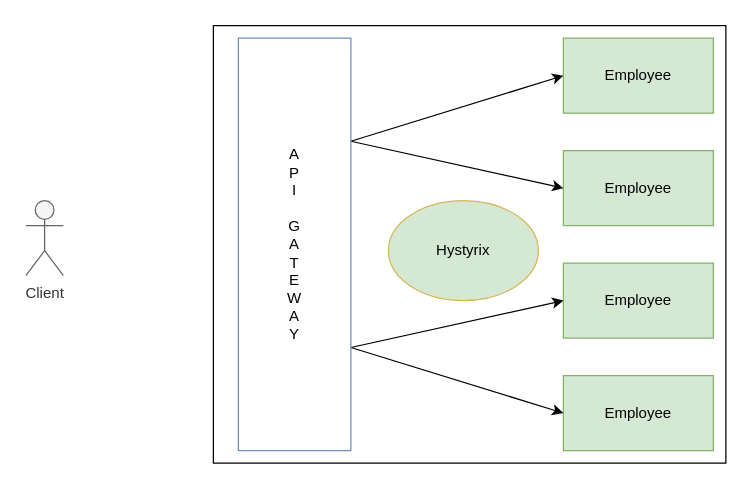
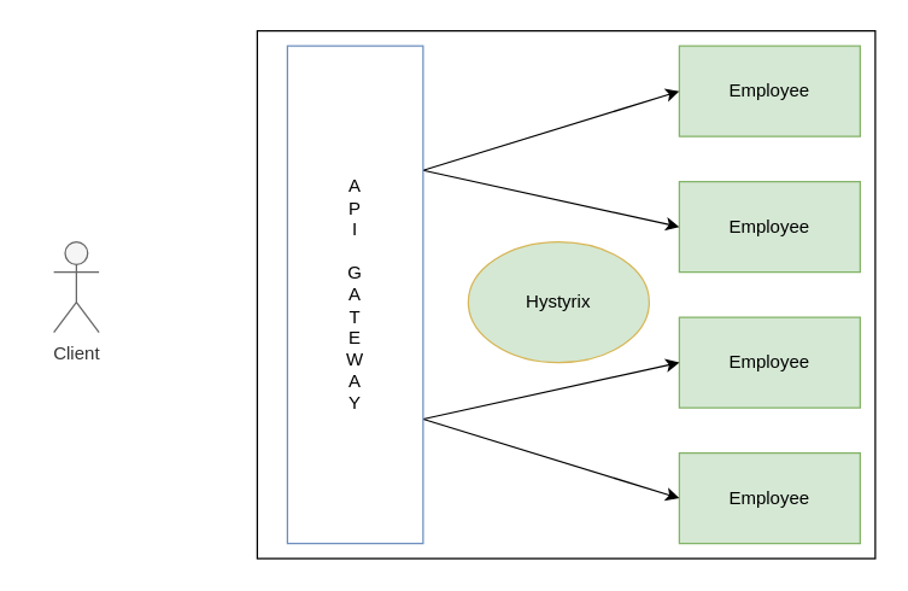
  <mxCell id="0" />
  <mxCell id="1" parent="0" />
  <mxCell id="2" value="" style="whiteSpace=wrap;html=1;shadow=0;movable=0;resizable=0;rotatable=0;deletable=0;editable=0;connectable=0;" vertex="1" parent="1"><mxGeometry x="170" y="20" width="410" height="350" as="geometry" /></mxCell>
  <mxCell id="3" value="Employee" style="rounded=0;whiteSpace=wrap;html=1;fillColor=#d5e8d4;strokeColor=#82b366;" vertex="1" parent="1"><mxGeometry x="450" y="30" width="120" height="60" as="geometry" /></mxCell>
  <mxCell id="4" value="Employee" style="rounded=0;whiteSpace=wrap;html=1;fillColor=#d5e8d4;strokeColor=#82b366;" vertex="1" parent="1"><mxGeometry x="450" y="120" width="120" height="60" as="geometry" /></mxCell>
  <mxCell id="5" value="Employee" style="rounded=0;whiteSpace=wrap;html=1;fillColor=#d5e8d4;strokeColor=#82b366;" vertex="1" parent="1"><mxGeometry x="450" y="210" width="120" height="60" as="geometry" /></mxCell>
  <mxCell id="6" value="Employee" style="rounded=0;whiteSpace=wrap;html=1;fillColor=#d5e8d4;strokeColor=#82b366;" vertex="1" parent="1"><mxGeometry x="450" y="300" width="120" height="60" as="geometry" /></mxCell>
  <mxCell id="7" value="Hystyrix" style="ellipse;whiteSpace=wrap;html=1;shadow=0;fillColor=#d5e8d4;strokeColor=#d6b656;" vertex="1" parent="1"><mxGeometry x="310" y="160" width="120" height="80" as="geometry" /></mxCell>
  <mxCell id="8" style="edgeStyle=none;rounded=0;orthogonalLoop=1;jettySize=auto;html=1;exitX=1;exitY=0.25;exitDx=0;exitDy=0;entryX=0;entryY=0.5;entryDx=0;entryDy=0;" edge="1" parent="1" source="12" target="3"><mxGeometry relative="1" as="geometry" /></mxCell>
  <mxCell id="9" style="edgeStyle=none;rounded=0;orthogonalLoop=1;jettySize=auto;html=1;exitX=1;exitY=0.25;exitDx=0;exitDy=0;entryX=0;entryY=0.5;entryDx=0;entryDy=0;" edge="1" parent="1" source="12" target="4"><mxGeometry relative="1" as="geometry" /></mxCell>
  <mxCell id="10" style="edgeStyle=none;rounded=0;orthogonalLoop=1;jettySize=auto;html=1;exitX=1;exitY=0.75;exitDx=0;exitDy=0;entryX=0;entryY=0.5;entryDx=0;entryDy=0;" edge="1" parent="1" source="12" target="5"><mxGeometry relative="1" as="geometry" /></mxCell>
  <mxCell id="11" style="edgeStyle=none;rounded=0;orthogonalLoop=1;jettySize=auto;html=1;exitX=1;exitY=0.75;exitDx=0;exitDy=0;entryX=0;entryY=0.5;entryDx=0;entryDy=0;" edge="1" parent="1" source="12" target="6"><mxGeometry relative="1" as="geometry" /></mxCell>
  <mxCell id="12" value="A&lt;br&gt;P&lt;br&gt;I&lt;br&gt;&amp;nbsp;&lt;br&gt;G&lt;br&gt;A&lt;br&gt;T&lt;br&gt;E&lt;br&gt;W&lt;br&gt;A&lt;br&gt;Y" style="whiteSpace=wrap;html=1;shadow=0;fillColor=#ffffff;strokeColor=#6c8ebf;" vertex="1" parent="1"><mxGeometry x="190" y="30" width="90" height="330" as="geometry" /></mxCell>
- <mxCell id="13" value="Client" style="shape=umlActor;verticalLabelPosition=bottom;verticalAlign=top;html=1;outlineConnect=0;shadow=0;fillColor=#f5f5f5;strokeColor=#666666;fontColor=#333333;" vertex="1" parent="1"><mxGeometry x="20" y="160" width="30" height="60" as="geometry" /></mxCell>
+ <mxCell id="13" value="Client" style="shape=umlActor;verticalLabelPosition=bottom;verticalAlign=top;html=1;outlineConnect=0;shadow=0;fillColor=#f5f5f5;strokeColor=#666666;fontColor=#333333;" vertex="1" parent="1"><mxGeometry x="35" y="160" width="30" height="60" as="geometry" /></mxCell>
